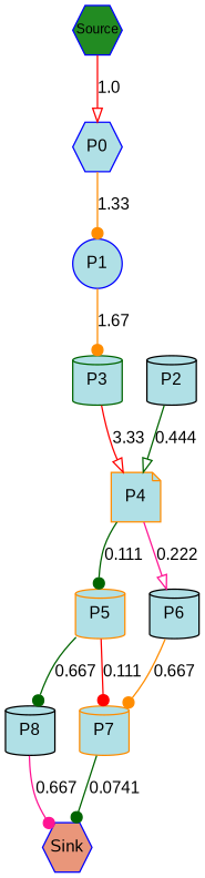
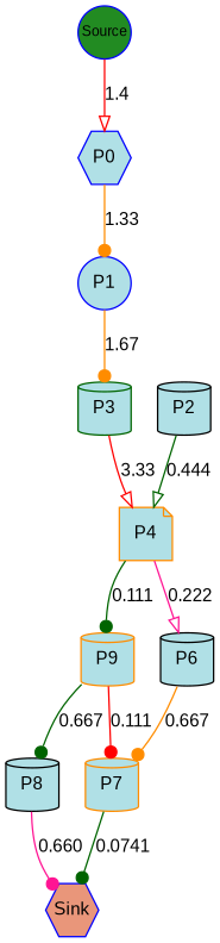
  digraph {
    rankdir=TB
    splines=true
    node [color=blue fillcolor=powderblue fixedsize=true fontcolor=black fontname=arial fontsize=12 margin=0 shape=cylinder style=filled]
    edge [arrowhead=dot color=darkgreen fontcolor=black fontname=arial fontsize=12 margin=0]
-   n1 [fillcolor=forestgreen fontsize=10 label=Source shape=hexagon width=0.5]
+   n1 [fillcolor=forestgreen fontsize=10 label=Source shape=ellipse width=0.5]
    n2 [label=P0 shape=hexagon width=0.5]
    n3 [label=P1 shape=ellipse width=0.5]
    n4 [color=black label=P2 width=0.5]
    n5 [color=darkgreen label=P3 width=0.5]
    n6 [color=darkorange label=P4 shape=note width=0.5]
-   n7 [color=darkorange label=P5 width=0.5]
+   n7 [color=darkorange label=P9 width=0.5]
    n8 [color=black label=P6 width=0.5]
    n9 [color=darkorange label=P7 width=0.5]
    n10 [color=black label=P8 width=0.5]
    n11 [fillcolor=darksalmon label=Sink shape=hexagon width=0.5]
    subgraph sub_1 {
      rank=same
      n1
    }
    subgraph sub_2 {
      rank=same
      n2
    }
    subgraph sub_3 {
      rank=same
      n3
    }
    subgraph sub_4 {
      rank=same
      n4
      n5
    }
    subgraph sub_5 {
      rank=same
      n6
    }
    subgraph sub_6 {
      rank=same
      n7
      n8
    }
    subgraph sub_7 {
      rank=same
      n9
      n10
    }
    subgraph sub_8 {
      rank=same
      n11
    }
-   n1 -> n2 [arrowhead=onormal color=red label=1.0]
+   n1 -> n2 [arrowhead=onormal color=red label=1.4]
    n2 -> n3 [color=darkorange label=1.33]
    n3 -> n5 [color=darkorange label=1.67]
    n4 -> n6 [arrowhead=onormal label=0.444]
    n5 -> n6 [arrowhead=onormal color=red label=3.33]
    n6 -> n7 [label=0.111]
    n6 -> n8 [arrowhead=onormal color=deeppink label=0.222]
    n7 -> n9 [color=red label=0.111]
    n7 -> n10 [label=0.667]
    n8 -> n9 [color=darkorange label=0.667]
    n9 -> n11 [label=0.0741]
-   n10 -> n11 [color=deeppink label=0.667]
+   n10 -> n11 [color=deeppink label=0.660]
  }
